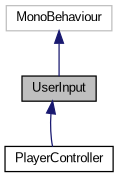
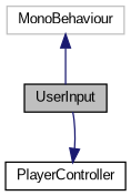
  digraph {
    fontname="Liberation Sans"
    node [color=black fillcolor=white fontname="Liberation Sans" fontsize=10 shape=record style=filled]
    edge [color=midnightblue dir=back fontname="Liberation Sans" fontsize=10 labelfontname=Helvetica labelfontsize=10 style=solid]
    n1 [fillcolor=grey75 fontcolor=black height=0.2 label=UserInput width=0.4]
    n2 [height=0.2 label=PlayerController width=0.4]
    n3 [color=grey75 height=0.2 label=MonoBehaviour width=0.4]
-   n1 -> n2
+   n2 -> n1
    n3 -> n1
  }
